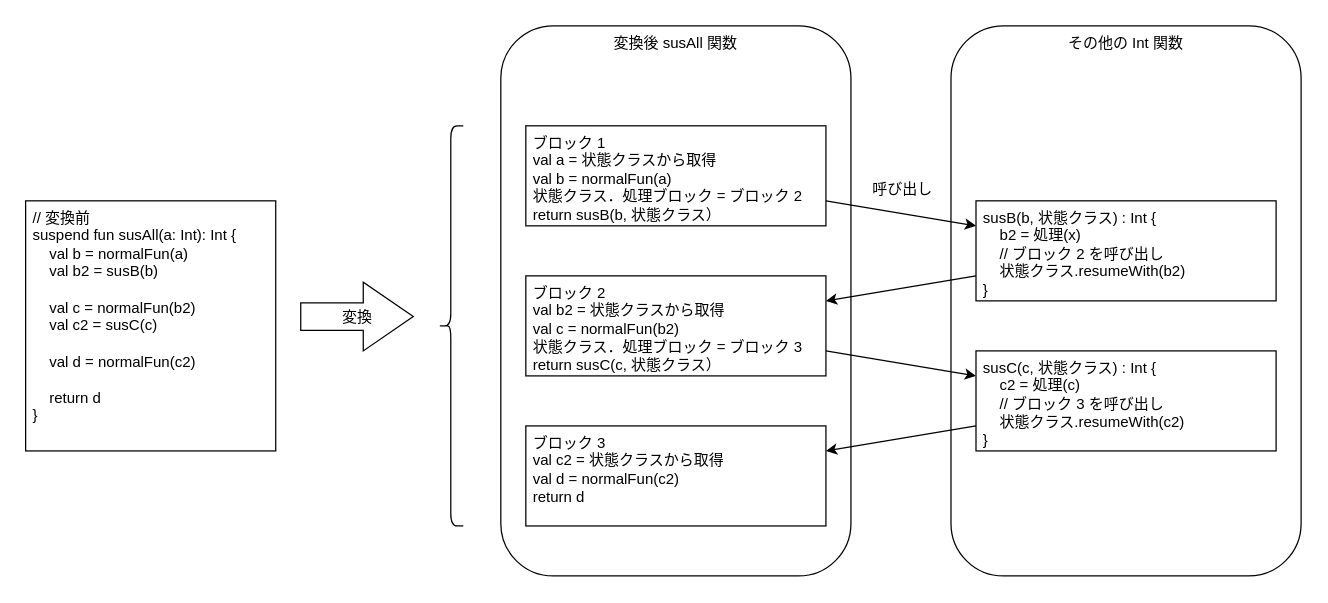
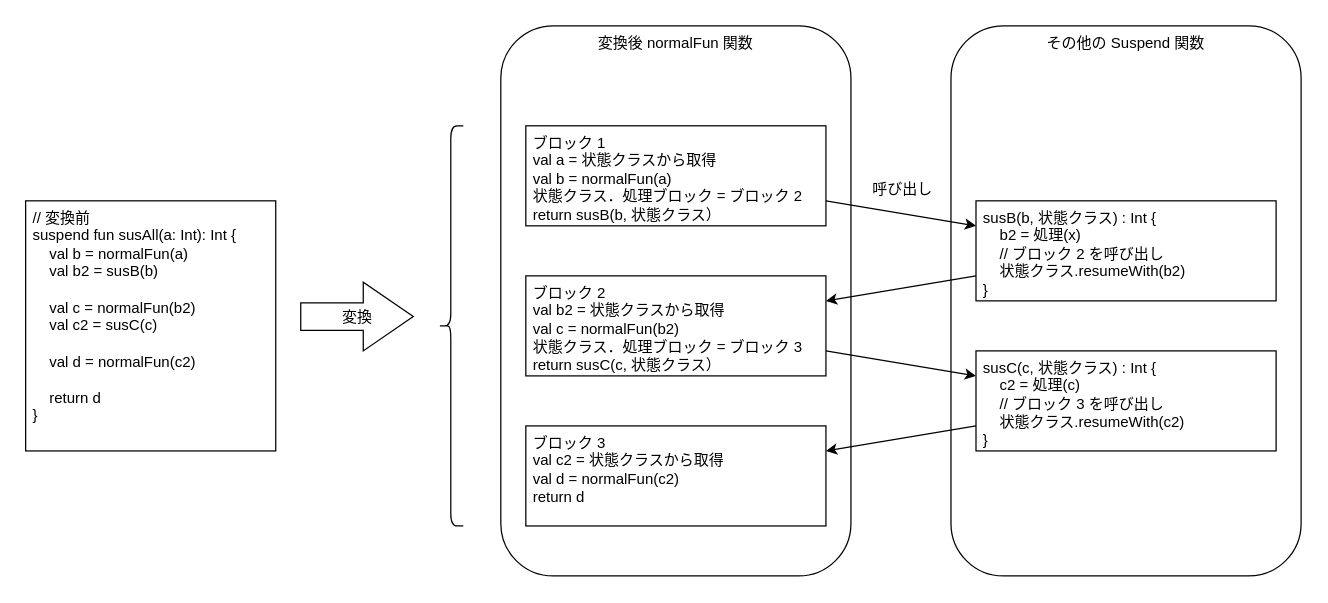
  <mxCell id="0" />
  <mxCell id="1" parent="0" />
- <mxCell id="2" value="&lt;span style=&quot;text-align: left&quot;&gt;その他の Int 関数&lt;/span&gt;" style="rounded=1;whiteSpace=wrap;html=1;align=center;verticalAlign=top;" parent="1" vertex="1"><mxGeometry x="760" y="20" width="280" height="440" as="geometry" /></mxCell>
- <mxCell id="3" value="&lt;div style=&quot;text-align: left&quot;&gt;&lt;span&gt;変換後 susAll 関数&lt;/span&gt;&lt;/div&gt;" style="rounded=1;whiteSpace=wrap;html=1;align=center;verticalAlign=top;" parent="1" vertex="1"><mxGeometry x="400" y="20" width="280" height="440" as="geometry" /></mxCell>
+ <mxCell id="2" value="&lt;span style=&quot;text-align: left&quot;&gt;その他の Suspend 関数&lt;/span&gt;" style="rounded=1;whiteSpace=wrap;html=1;align=center;verticalAlign=top;" parent="1" vertex="1"><mxGeometry x="760" y="20" width="280" height="440" as="geometry" /></mxCell>
+ <mxCell id="3" value="&lt;div style=&quot;text-align: left&quot;&gt;&lt;span&gt;変換後 normalFun 関数&lt;/span&gt;&lt;/div&gt;" style="rounded=1;whiteSpace=wrap;html=1;align=center;verticalAlign=top;" parent="1" vertex="1"><mxGeometry x="400" y="20" width="280" height="440" as="geometry" /></mxCell>
  <mxCell id="4" value="&lt;div&gt;// 変換前&lt;/div&gt;&lt;div&gt;&lt;span&gt;suspend fun susAll(a: Int): Int {&lt;/span&gt;&lt;br&gt;&lt;/div&gt;&lt;div&gt;&amp;nbsp; &amp;nbsp; val b = normalFun(a)&lt;/div&gt;&lt;div&gt;&amp;nbsp; &amp;nbsp; val b2 = susB(b)&lt;/div&gt;&lt;div&gt;&lt;br&gt;&lt;/div&gt;&lt;div&gt;&amp;nbsp; &amp;nbsp; val c = normalFun(b2)&lt;/div&gt;&lt;div&gt;&amp;nbsp; &amp;nbsp; val c2 = susC(c)&lt;/div&gt;&lt;div&gt;&lt;br&gt;&lt;/div&gt;&lt;div&gt;&amp;nbsp; &amp;nbsp; val d = normalFun(c2)&lt;/div&gt;&lt;div&gt;&amp;nbsp; &amp;nbsp;&amp;nbsp;&lt;/div&gt;&lt;div&gt;&amp;nbsp; &amp;nbsp; return d&lt;/div&gt;&lt;div&gt;}&lt;/div&gt;&lt;div&gt;&lt;br&gt;&lt;/div&gt;" style="rounded=0;whiteSpace=wrap;html=1;align=left;verticalAlign=top;spacingLeft=4;" parent="1" vertex="1"><mxGeometry x="20" y="160" width="200" height="200" as="geometry" /></mxCell>
  <mxCell id="5" style="rounded=0;orthogonalLoop=1;jettySize=auto;html=1;entryX=0;entryY=0.25;entryDx=0;entryDy=0;exitX=1;exitY=0.75;exitDx=0;exitDy=0;" parent="1" source="7" target="12" edge="1"><mxGeometry relative="1" as="geometry" /></mxCell>
  <mxCell id="6" value="呼び出し" style="text;html=1;align=center;verticalAlign=middle;resizable=0;points=[];labelBackgroundColor=#ffffff;" parent="5" vertex="1" connectable="0"><mxGeometry x="0.252" y="-3" relative="1" as="geometry"><mxPoint x="-14.47" y="-25.45" as="offset" /></mxGeometry></mxCell>
  <mxCell id="7" value="ブロック 1&lt;br&gt;val a = 状態クラスから取得&lt;br&gt;val b = normalFun(a)&lt;br&gt;状態クラス．処理ブロック = ブロック 2&lt;br&gt;return susB(b, 状態クラス）" style="rounded=0;whiteSpace=wrap;html=1;align=left;verticalAlign=top;spacingLeft=4;" parent="1" vertex="1"><mxGeometry x="420" y="100" width="240" height="80" as="geometry" /></mxCell>
  <mxCell id="8" style="edgeStyle=none;rounded=0;orthogonalLoop=1;jettySize=auto;html=1;exitX=1;exitY=0.75;exitDx=0;exitDy=0;entryX=0;entryY=0.25;entryDx=0;entryDy=0;" parent="1" source="9" target="14" edge="1"><mxGeometry relative="1" as="geometry" /></mxCell>
  <mxCell id="9" value="ブロック 2&lt;br&gt;&lt;div&gt;val b2 = 状態クラスから取得&lt;/div&gt;&lt;div&gt;val c = normalFun(b2)&lt;/div&gt;&lt;div&gt;&lt;span&gt;状態クラス．処理ブロック = ブロック 3&lt;/span&gt;&lt;br&gt;&lt;/div&gt;&lt;div&gt;&lt;span&gt;return susC(c, 状態クラス）&lt;/span&gt;&lt;br&gt;&lt;/div&gt;" style="rounded=0;whiteSpace=wrap;html=1;align=left;verticalAlign=top;spacingLeft=4;" parent="1" vertex="1"><mxGeometry x="420" y="220" width="240" height="80" as="geometry" /></mxCell>
  <mxCell id="10" value="&lt;div&gt;ブロック 3&lt;/div&gt;&lt;div&gt;val c2 = 状態クラスから取得&lt;/div&gt;&lt;div&gt;val d = normalFun(c2)&lt;/div&gt;&lt;div&gt;return d&lt;/div&gt;" style="rounded=0;whiteSpace=wrap;html=1;align=left;verticalAlign=top;spacingLeft=4;" parent="1" vertex="1"><mxGeometry x="420" y="340" width="240" height="80" as="geometry" /></mxCell>
  <mxCell id="11" style="edgeStyle=none;rounded=0;orthogonalLoop=1;jettySize=auto;html=1;exitX=0;exitY=0.75;exitDx=0;exitDy=0;entryX=1;entryY=0.25;entryDx=0;entryDy=0;" parent="1" source="12" target="9" edge="1"><mxGeometry relative="1" as="geometry" /></mxCell>
  <mxCell id="12" value="susB(b, 状態クラス) : Int {&lt;br&gt;&amp;nbsp; &amp;nbsp; b2 = 処理(x)&lt;br&gt;&amp;nbsp; &amp;nbsp; // ブロック 2 を呼び出し&lt;br&gt;&amp;nbsp; &amp;nbsp; 状態クラス.resumeWith(b2)&lt;br&gt;}" style="rounded=0;whiteSpace=wrap;html=1;align=left;verticalAlign=top;spacingLeft=4;" parent="1" vertex="1"><mxGeometry x="780" y="160" width="240" height="80" as="geometry" /></mxCell>
  <mxCell id="13" style="edgeStyle=none;rounded=0;orthogonalLoop=1;jettySize=auto;html=1;exitX=0;exitY=0.75;exitDx=0;exitDy=0;entryX=1;entryY=0.25;entryDx=0;entryDy=0;" parent="1" source="14" target="10" edge="1"><mxGeometry relative="1" as="geometry" /></mxCell>
  <mxCell id="14" value="&lt;div&gt;susC(c, 状態クラス) : Int {&lt;/div&gt;&lt;div&gt;&amp;nbsp; &amp;nbsp; c2 = 処理(c)&lt;/div&gt;&lt;div&gt;&amp;nbsp; &amp;nbsp; // ブロック 3&lt;span&gt;&amp;nbsp;を呼び出し&lt;/span&gt;&lt;/div&gt;&lt;div&gt;&amp;nbsp; &amp;nbsp; 状態クラス.resumeWith(c2)&lt;/div&gt;&lt;div&gt;}&lt;/div&gt;" style="rounded=0;whiteSpace=wrap;html=1;align=left;verticalAlign=top;spacingLeft=4;" parent="1" vertex="1"><mxGeometry x="780" y="280" width="240" height="80" as="geometry" /></mxCell>
  <mxCell id="15" value="" style="shape=curlyBracket;whiteSpace=wrap;html=1;rounded=1;align=left;" parent="1" vertex="1"><mxGeometry x="350" y="100" width="20" height="320" as="geometry" /></mxCell>
  <mxCell id="16" value="変換" style="html=1;shadow=0;dashed=0;align=center;verticalAlign=middle;shape=mxgraph.arrows2.arrow;dy=0.6;dx=40;notch=0;" parent="1" vertex="1"><mxGeometry x="240" y="225" width="90" height="55" as="geometry" /></mxCell>
